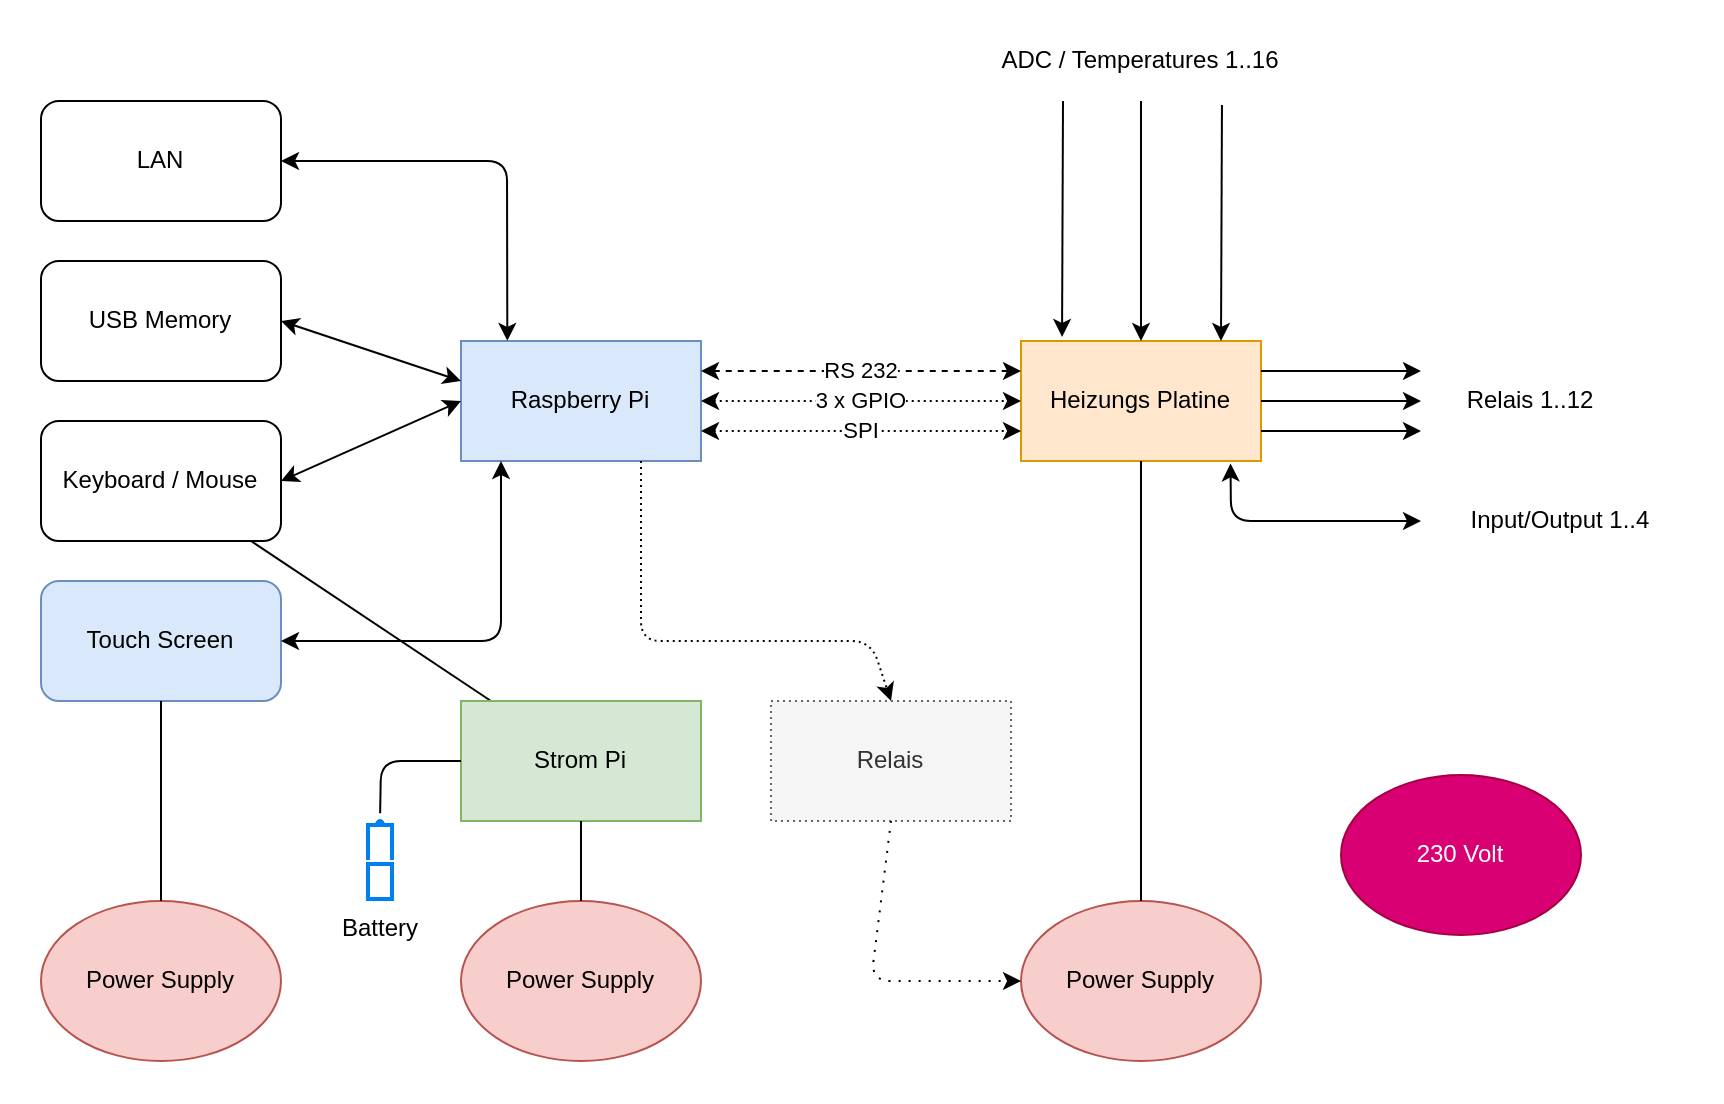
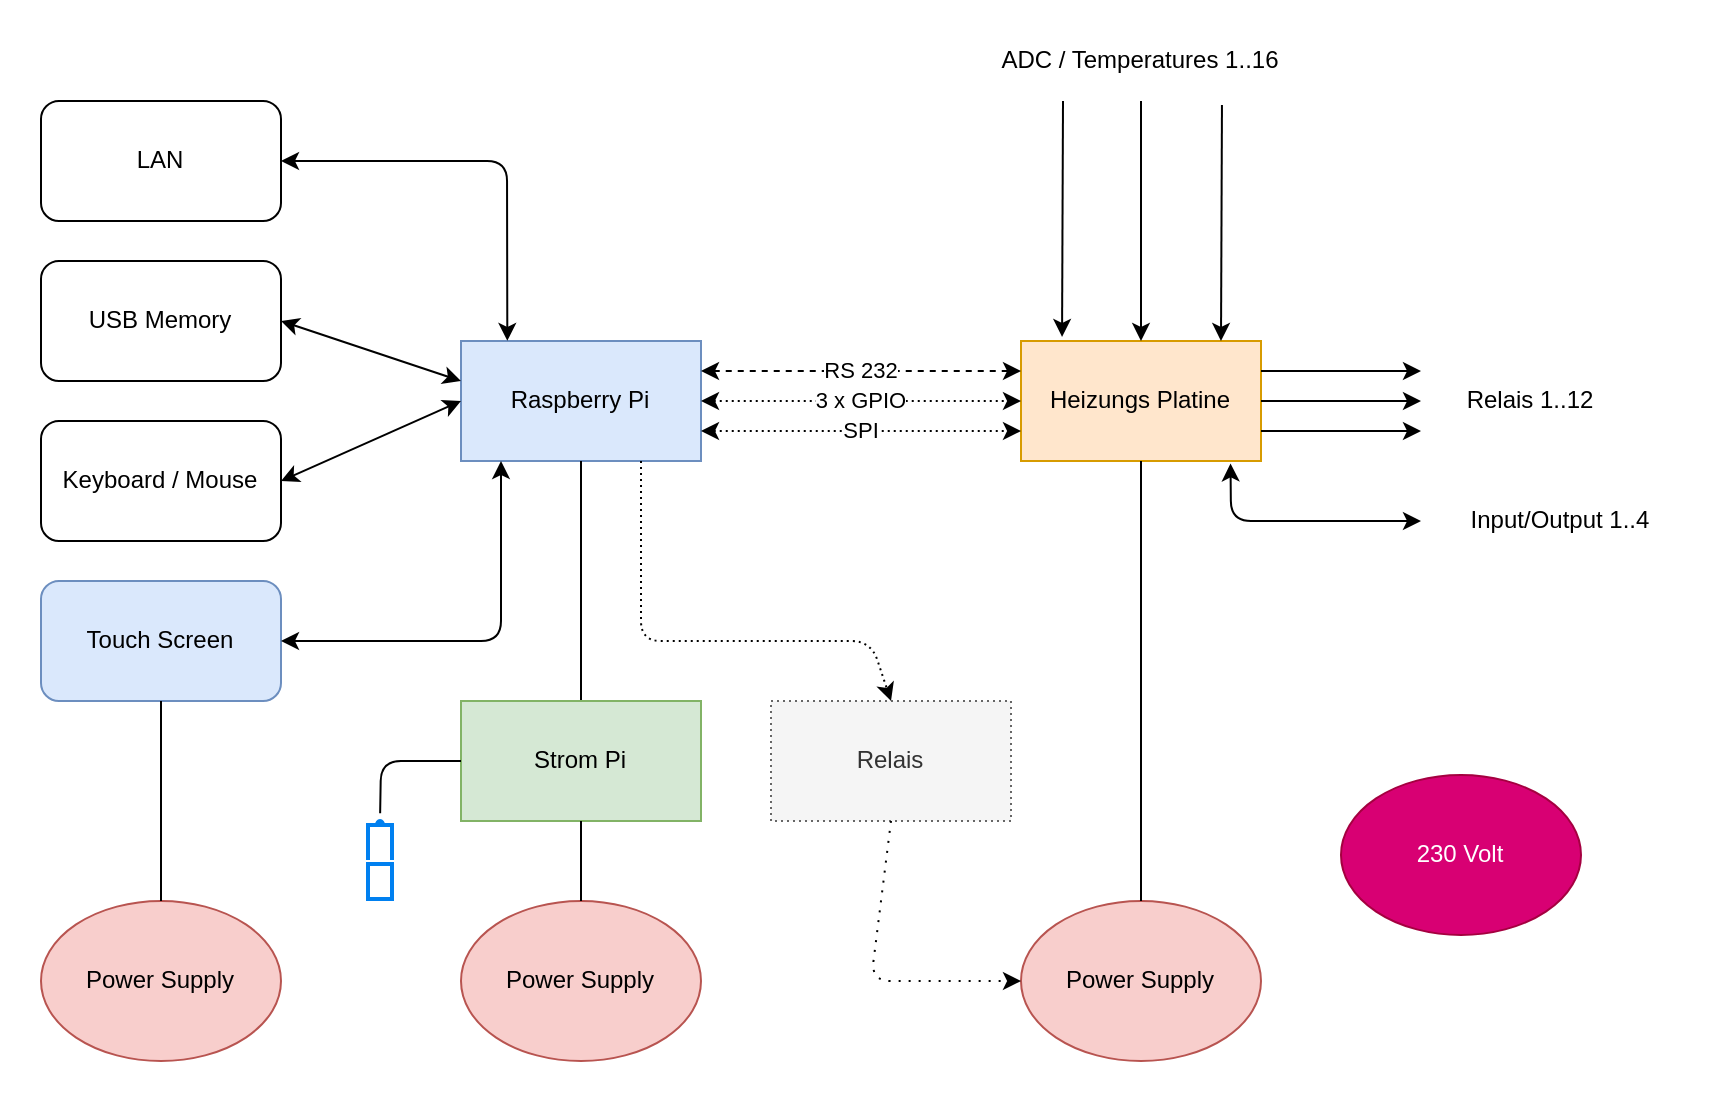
  <mxCell id="0" />
  <mxCell id="1" parent="0" />
  <mxCell id="2" value="Raspberry Pi" style="rounded=0;whiteSpace=wrap;html=1;fillColor=#dae8fc;strokeColor=#6c8ebf;" parent="1" vertex="1"><mxGeometry x="230" y="170" width="120" height="60" as="geometry" /></mxCell>
  <mxCell id="3" value="Heizungs Platine" style="rounded=0;whiteSpace=wrap;html=1;fillColor=#ffe6cc;strokeColor=#d79b00;" parent="1" vertex="1"><mxGeometry x="510" y="170" width="120" height="60" as="geometry" /></mxCell>
  <mxCell id="4" value="Touch Screen" style="rounded=1;whiteSpace=wrap;html=1;fillColor=#dae8fc;strokeColor=#6c8ebf;" parent="1" vertex="1"><mxGeometry x="20" y="290" width="120" height="60" as="geometry" /></mxCell>
  <mxCell id="5" value="USB Memory" style="rounded=1;whiteSpace=wrap;html=1;" parent="1" vertex="1"><mxGeometry x="20" y="130" width="120" height="60" as="geometry" /></mxCell>
  <mxCell id="6" value="LAN" style="rounded=1;whiteSpace=wrap;html=1;" parent="1" vertex="1"><mxGeometry x="20" y="50" width="120" height="60" as="geometry" /></mxCell>
  <mxCell id="7" value="Keyboard / Mouse" style="rounded=1;whiteSpace=wrap;html=1;" parent="1" vertex="1"><mxGeometry x="20" y="210" width="120" height="60" as="geometry" /></mxCell>
  <mxCell id="8" value="Power Supply" style="ellipse;whiteSpace=wrap;html=1;fillColor=#f8cecc;strokeColor=#b85450;" parent="1" vertex="1"><mxGeometry x="20" y="450" width="120" height="80" as="geometry" /></mxCell>
  <mxCell id="9" value="Power Supply" style="ellipse;whiteSpace=wrap;html=1;fillColor=#f8cecc;strokeColor=#b85450;" parent="1" vertex="1"><mxGeometry x="230" y="450" width="120" height="80" as="geometry" /></mxCell>
  <mxCell id="10" value="Power Supply" style="ellipse;whiteSpace=wrap;html=1;fillColor=#f8cecc;strokeColor=#b85450;" parent="1" vertex="1"><mxGeometry x="510" y="450" width="120" height="80" as="geometry" /></mxCell>
  <mxCell id="11" value="" style="endArrow=none;html=1;entryX=0.5;entryY=1;entryDx=0;entryDy=0;" parent="1" source="8" target="4" edge="1"><mxGeometry width="50" height="50" relative="1" as="geometry"><mxPoint x="220" y="550" as="sourcePoint" /><mxPoint x="270" y="500" as="targetPoint" /></mxGeometry></mxCell>
- <mxCell id="12" value="" style="endArrow=none;html=1;startArrow=none;" parent="1" source="18" target="7" edge="1"><mxGeometry width="50" height="50" relative="1" as="geometry"><mxPoint x="300" y="340" as="sourcePoint" /><mxPoint x="300" y="250" as="targetPoint" /></mxGeometry></mxCell>
+ <mxCell id="12" value="" style="endArrow=none;html=1;entryX=0.5;entryY=1;entryDx=0;entryDy=0;startArrow=none;" parent="1" source="18" target="2" edge="1"><mxGeometry width="50" height="50" relative="1" as="geometry"><mxPoint x="300" y="340" as="sourcePoint" /><mxPoint x="300" y="250" as="targetPoint" /></mxGeometry></mxCell>
  <mxCell id="13" value="" style="endArrow=none;html=1;entryX=0.5;entryY=1;entryDx=0;entryDy=0;exitX=0.5;exitY=0;exitDx=0;exitDy=0;" parent="1" source="10" target="3" edge="1"><mxGeometry width="50" height="50" relative="1" as="geometry"><mxPoint x="560" y="430" as="sourcePoint" /><mxPoint x="580" y="270" as="targetPoint" /></mxGeometry></mxCell>
  <mxCell id="14" value="" style="endArrow=classic;startArrow=classic;html=1;exitX=1;exitY=0.5;exitDx=0;exitDy=0;" parent="1" source="4" edge="1"><mxGeometry width="50" height="50" relative="1" as="geometry"><mxPoint x="170" y="330" as="sourcePoint" /><mxPoint x="250" y="230" as="targetPoint" /><Array as="points"><mxPoint x="250" y="320" /></Array></mxGeometry></mxCell>
  <mxCell id="15" value="" style="endArrow=classic;startArrow=classic;html=1;entryX=0;entryY=0.5;entryDx=0;entryDy=0;" parent="1" target="2" edge="1"><mxGeometry width="50" height="50" relative="1" as="geometry"><mxPoint x="140" y="240" as="sourcePoint" /><mxPoint x="190" y="200" as="targetPoint" /></mxGeometry></mxCell>
  <mxCell id="16" value="" style="endArrow=classic;startArrow=classic;html=1;exitX=1;exitY=0.5;exitDx=0;exitDy=0;" parent="1" source="5" edge="1"><mxGeometry width="50" height="50" relative="1" as="geometry"><mxPoint x="160" y="160" as="sourcePoint" /><mxPoint x="230" y="190" as="targetPoint" /></mxGeometry></mxCell>
  <mxCell id="17" value="" style="endArrow=classic;startArrow=classic;html=1;exitX=1;exitY=0.5;exitDx=0;exitDy=0;entryX=0.193;entryY=-0.001;entryDx=0;entryDy=0;entryPerimeter=0;" parent="1" source="6" target="2" edge="1"><mxGeometry width="50" height="50" relative="1" as="geometry"><mxPoint x="200" y="140" as="sourcePoint" /><mxPoint x="250" y="90" as="targetPoint" /><Array as="points"><mxPoint x="253" y="80" /></Array></mxGeometry></mxCell>
  <mxCell id="18" value="Strom Pi" style="rounded=0;whiteSpace=wrap;html=1;fillColor=#d5e8d4;strokeColor=#82b366;" parent="1" vertex="1"><mxGeometry x="230" y="350" width="120" height="60" as="geometry" /></mxCell>
  <mxCell id="19" value="" style="endArrow=none;html=1;entryX=0.5;entryY=1;entryDx=0;entryDy=0;" parent="1" source="9" target="18" edge="1"><mxGeometry width="50" height="50" relative="1" as="geometry"><mxPoint x="290" y="450" as="sourcePoint" /><mxPoint x="290" y="230" as="targetPoint" /></mxGeometry></mxCell>
  <mxCell id="20" value="RS 232" style="endArrow=classic;startArrow=classic;html=1;entryX=0;entryY=0.25;entryDx=0;entryDy=0;exitX=1;exitY=0.25;exitDx=0;exitDy=0;dashed=1;" parent="1" source="2" target="3" edge="1"><mxGeometry width="50" height="50" relative="1" as="geometry"><mxPoint x="220" y="550" as="sourcePoint" /><mxPoint x="270" y="500" as="targetPoint" /></mxGeometry></mxCell>
  <mxCell id="21" value="3 x GPIO" style="endArrow=classic;startArrow=classic;html=1;dashed=1;dashPattern=1 2;" parent="1" edge="1"><mxGeometry width="50" height="50" relative="1" as="geometry"><mxPoint x="350" y="200" as="sourcePoint" /><mxPoint x="510" y="200" as="targetPoint" /></mxGeometry></mxCell>
  <mxCell id="22" value="SPI" style="endArrow=classic;startArrow=classic;html=1;exitX=1;exitY=0.75;exitDx=0;exitDy=0;dashed=1;dashPattern=1 2;" parent="1" source="2" edge="1"><mxGeometry width="50" height="50" relative="1" as="geometry"><mxPoint x="370" y="205" as="sourcePoint" /><mxPoint x="510" y="215" as="targetPoint" /></mxGeometry></mxCell>
  <mxCell id="23" value="230 Volt" style="ellipse;whiteSpace=wrap;html=1;fillColor=#d80073;strokeColor=#A50040;fontColor=#ffffff;" parent="1" vertex="1"><mxGeometry x="670" y="387" width="120" height="80" as="geometry" /></mxCell>
  <mxCell id="24" value="" style="endArrow=classic;html=1;entryX=0.171;entryY=-0.034;entryDx=0;entryDy=0;entryPerimeter=0;" parent="1" target="3" edge="1"><mxGeometry width="50" height="50" relative="1" as="geometry"><mxPoint x="531" y="50" as="sourcePoint" /><mxPoint x="270" y="530" as="targetPoint" /></mxGeometry></mxCell>
  <mxCell id="25" value="ADC / Temperatures 1..16" style="text;html=1;strokeColor=none;fillColor=none;align=center;verticalAlign=middle;whiteSpace=wrap;rounded=0;" parent="1" vertex="1"><mxGeometry x="495" y="20" width="150" height="20" as="geometry" /></mxCell>
  <mxCell id="26" value="" style="endArrow=classic;html=1;entryX=0.5;entryY=0;entryDx=0;entryDy=0;" parent="1" target="3" edge="1"><mxGeometry width="50" height="50" relative="1" as="geometry"><mxPoint x="570" y="50" as="sourcePoint" /><mxPoint x="570" y="160" as="targetPoint" /></mxGeometry></mxCell>
  <mxCell id="27" value="" style="endArrow=classic;html=1;entryX=0.171;entryY=-0.034;entryDx=0;entryDy=0;entryPerimeter=0;" parent="1" edge="1"><mxGeometry width="50" height="50" relative="1" as="geometry"><mxPoint x="610.48" y="52.04" as="sourcePoint" /><mxPoint x="610" y="170" as="targetPoint" /></mxGeometry></mxCell>
  <mxCell id="28" value="" style="endArrow=classic;html=1;exitX=1;exitY=0.25;exitDx=0;exitDy=0;" parent="1" source="3" edge="1"><mxGeometry width="50" height="50" relative="1" as="geometry"><mxPoint x="660" y="200" as="sourcePoint" /><mxPoint x="710" y="185" as="targetPoint" /></mxGeometry></mxCell>
  <mxCell id="29" value="" style="endArrow=classic;html=1;exitX=1;exitY=0.5;exitDx=0;exitDy=0;" parent="1" source="3" edge="1"><mxGeometry width="50" height="50" relative="1" as="geometry"><mxPoint x="640" y="195" as="sourcePoint" /><mxPoint x="710" y="200" as="targetPoint" /></mxGeometry></mxCell>
  <mxCell id="30" value="" style="endArrow=classic;html=1;exitX=1;exitY=0.75;exitDx=0;exitDy=0;" parent="1" source="3" edge="1"><mxGeometry width="50" height="50" relative="1" as="geometry"><mxPoint x="650" y="210" as="sourcePoint" /><mxPoint x="710" y="215" as="targetPoint" /></mxGeometry></mxCell>
  <mxCell id="31" value="Relais 1..12" style="text;html=1;strokeColor=none;fillColor=none;align=center;verticalAlign=middle;whiteSpace=wrap;rounded=0;" parent="1" vertex="1"><mxGeometry x="720" y="190" width="90" height="20" as="geometry" /></mxCell>
  <mxCell id="32" value="" style="group" parent="1" vertex="1" connectable="0"><mxGeometry x="170" y="410" width="40" height="68.5" as="geometry" /></mxCell>
  <mxCell id="33" value="" style="html=1;verticalLabelPosition=bottom;align=center;labelBackgroundColor=#ffffff;verticalAlign=top;strokeWidth=2;strokeColor=#0080F0;shadow=0;dashed=0;shape=mxgraph.ios7.icons.battery;rotation=-90;" parent="32" vertex="1"><mxGeometry y="13.5" width="39" height="12" as="geometry" /></mxCell>
- <mxCell id="34" value="Battery" style="text;html=1;strokeColor=none;fillColor=none;align=center;verticalAlign=middle;whiteSpace=wrap;rounded=0;" parent="32" vertex="1"><mxGeometry y="38.5" width="40" height="30" as="geometry" /></mxCell>
  <mxCell id="35" value="" style="endArrow=none;html=1;exitX=1.1;exitY=0.506;exitDx=0;exitDy=0;exitPerimeter=0;entryX=0;entryY=0.5;entryDx=0;entryDy=0;" parent="1" source="33" target="18" edge="1"><mxGeometry width="50" height="50" relative="1" as="geometry"><mxPoint x="210" y="410" as="sourcePoint" /><mxPoint x="210" y="370" as="targetPoint" /><Array as="points"><mxPoint x="190" y="380" /></Array></mxGeometry></mxCell>
  <mxCell id="36" value="Relais" style="rounded=0;whiteSpace=wrap;html=1;fillColor=#f5f5f5;strokeColor=#666666;dashed=1;dashPattern=1 2;fontColor=#333333;" parent="1" vertex="1"><mxGeometry x="385" y="350" width="120" height="60" as="geometry" /></mxCell>
  <mxCell id="37" value="" style="endArrow=classic;html=1;entryX=0.5;entryY=0;entryDx=0;entryDy=0;exitX=0.75;exitY=1;exitDx=0;exitDy=0;dashed=1;dashPattern=1 2;" parent="1" source="2" target="36" edge="1"><mxGeometry width="50" height="50" relative="1" as="geometry"><mxPoint x="100" y="300" as="sourcePoint" /><mxPoint x="150" y="250" as="targetPoint" /><Array as="points"><mxPoint x="320" y="320" /><mxPoint x="435" y="320" /></Array></mxGeometry></mxCell>
  <mxCell id="38" value="" style="endArrow=classic;html=1;entryX=0;entryY=0.5;entryDx=0;entryDy=0;exitX=0.5;exitY=1;exitDx=0;exitDy=0;dashed=1;dashPattern=1 4;" parent="1" source="36" target="10" edge="1"><mxGeometry width="50" height="50" relative="1" as="geometry"><mxPoint x="100" y="300" as="sourcePoint" /><mxPoint x="150" y="250" as="targetPoint" /><Array as="points"><mxPoint x="435" y="490" /></Array></mxGeometry></mxCell>
  <mxCell id="39" value="" style="endArrow=classic;html=1;rounded=1;entryX=0.873;entryY=1.02;entryDx=0;entryDy=0;entryPerimeter=0;endFill=1;startArrow=classic;startFill=1;" parent="1" target="3" edge="1"><mxGeometry width="50" height="50" relative="1" as="geometry"><mxPoint x="710" y="260" as="sourcePoint" /><mxPoint x="440" y="520" as="targetPoint" /><Array as="points"><mxPoint x="615" y="260" /></Array></mxGeometry></mxCell>
  <mxCell id="40" value="Input/Output 1..4" style="text;html=1;strokeColor=none;fillColor=none;align=center;verticalAlign=middle;whiteSpace=wrap;rounded=0;" parent="1" vertex="1"><mxGeometry x="720" y="250" width="120" height="20" as="geometry" /></mxCell>
